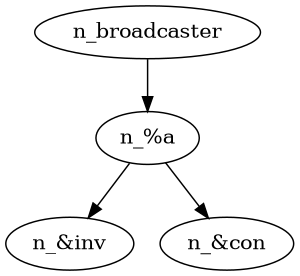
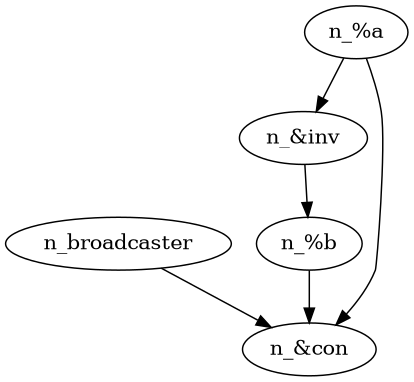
  digraph {
    n_broadcaster
    "n_%a"
    "n_&inv"
    "n_&con"
-   n_broadcaster -> "n_%a"
+   "n_%b"
+   n_broadcaster -> "n_&con"
    "n_%a" -> "n_&inv"
    "n_%a" -> "n_&con"
+   "n_&inv" -> "n_%b"
+   "n_%b" -> "n_&con"
  }
